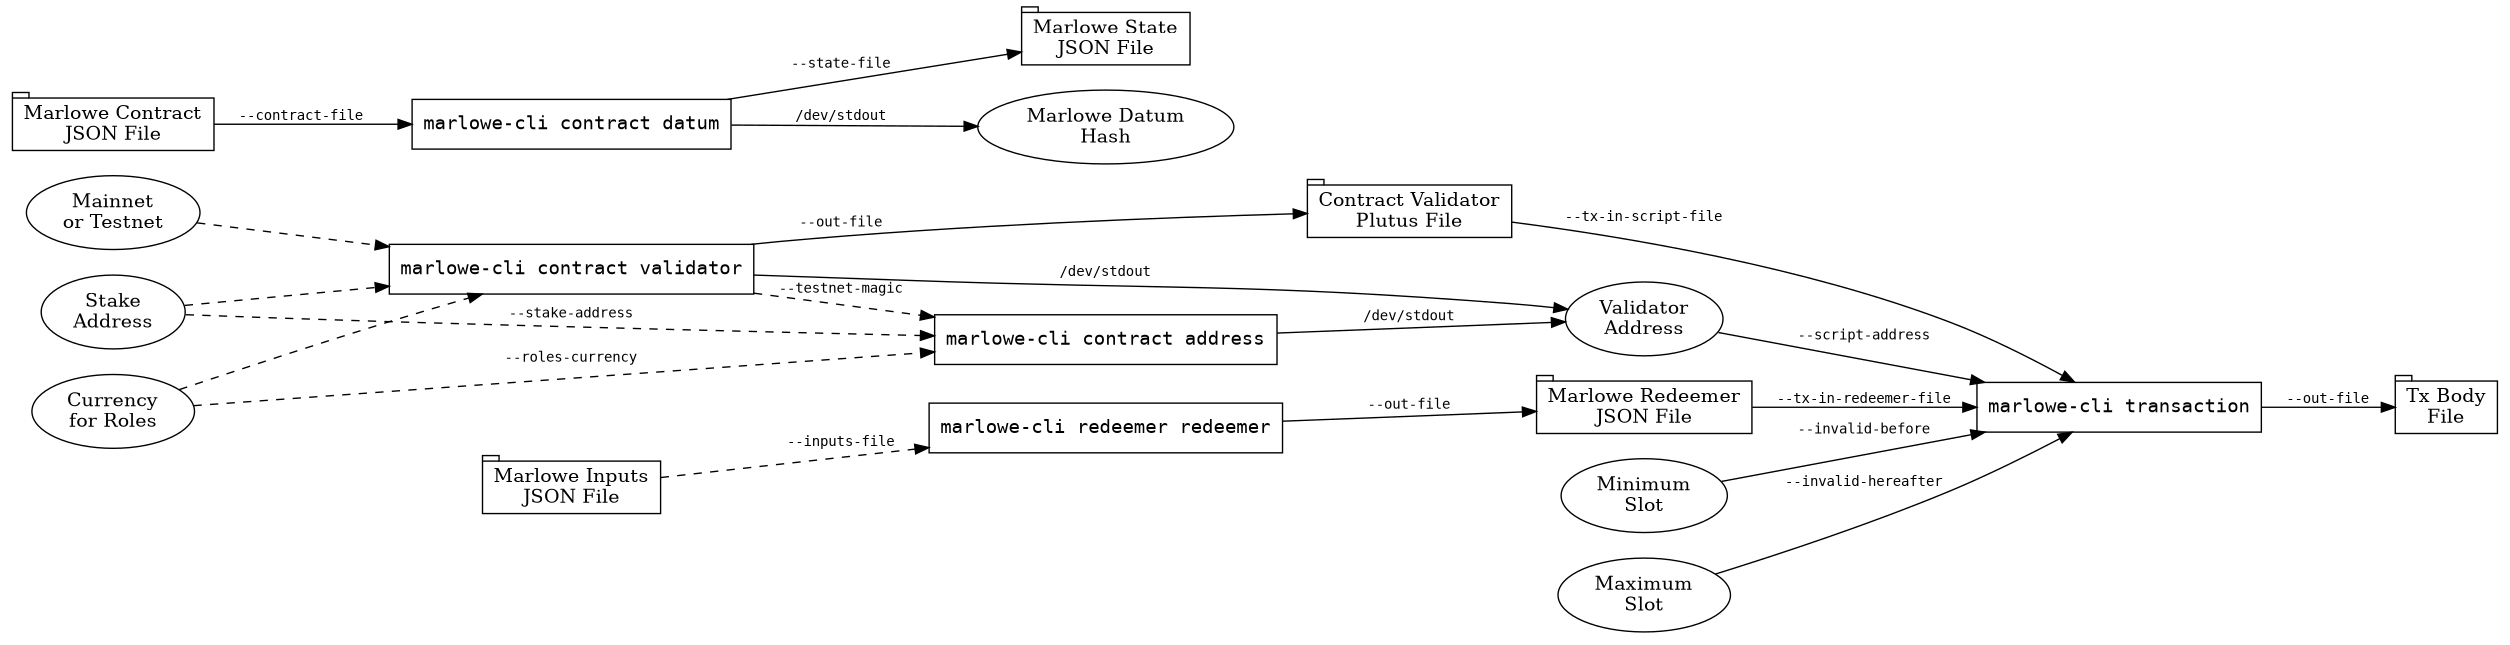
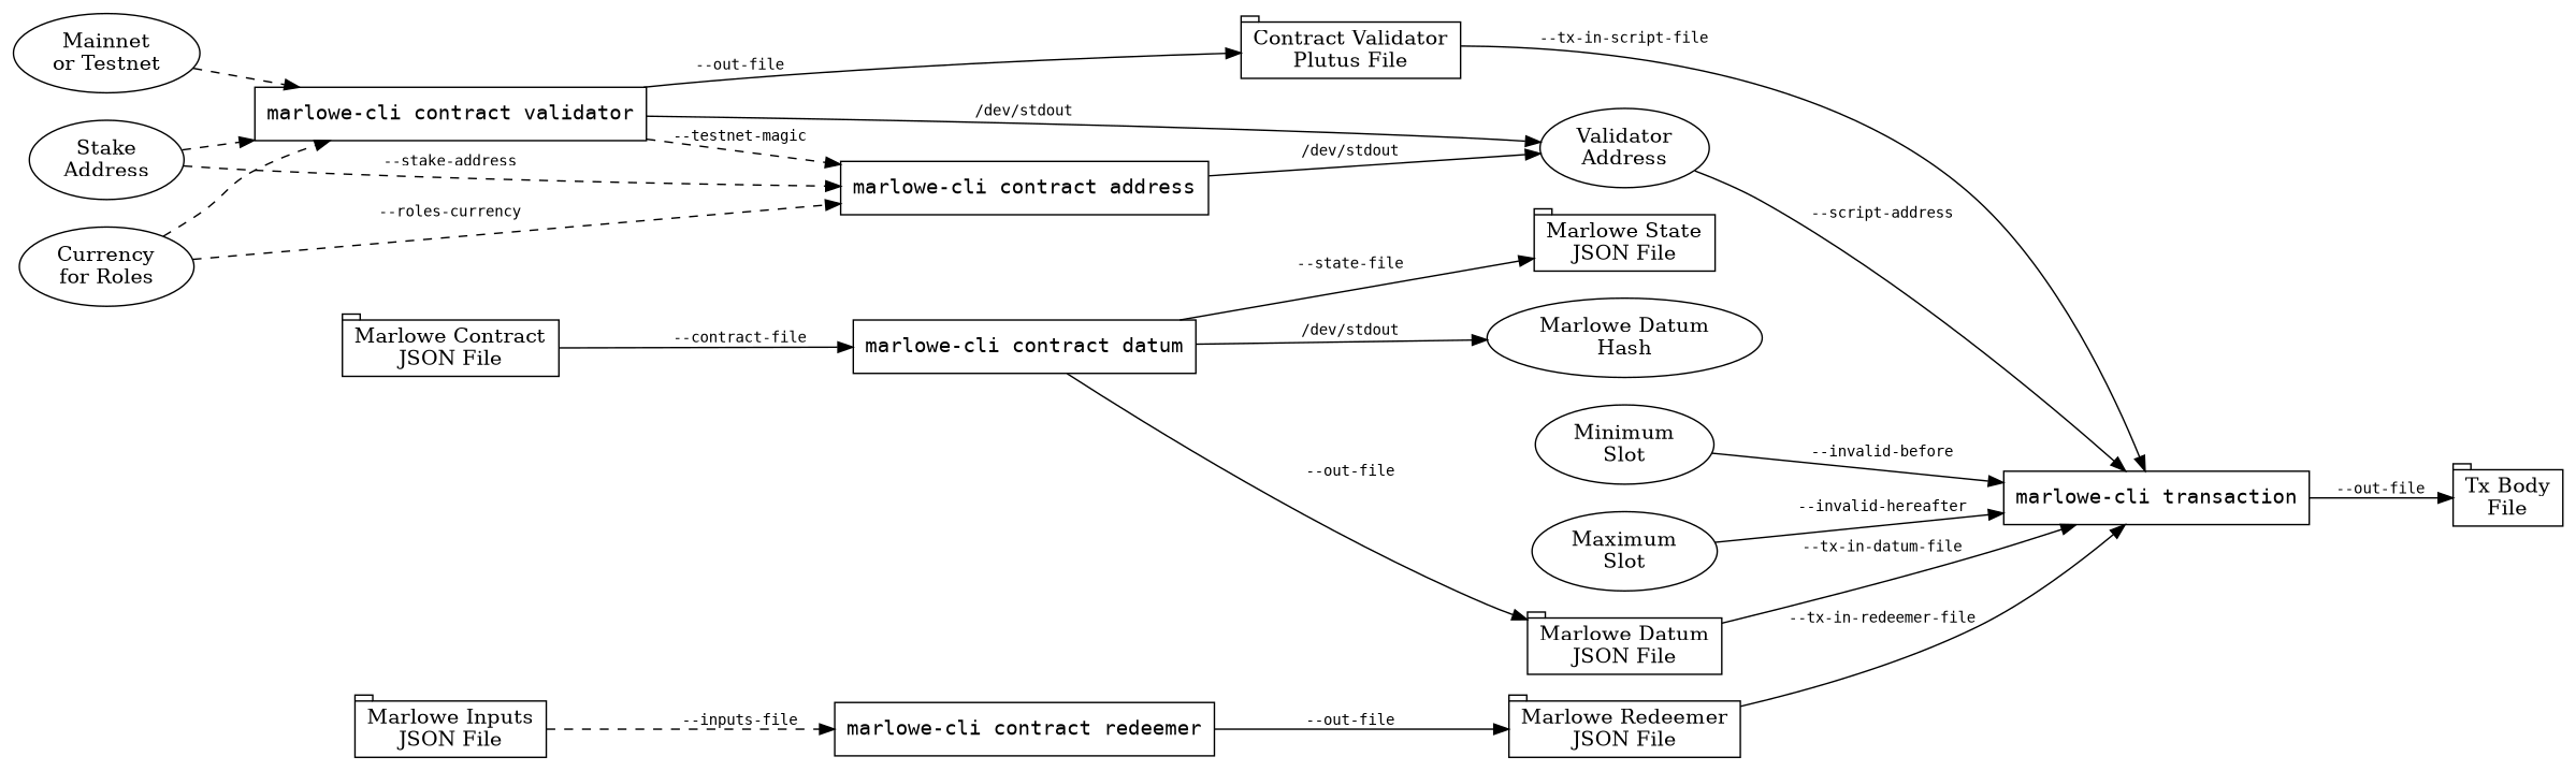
  digraph {
    rankdir=LR
    edge [fontname=monospace fontsize=10]
    n1 [label="Mainnet\nor Testnet"]
    n2 [fontname=monospace label="marlowe-cli contract validator" shape=box]
    n3 [fontname=monospace label="marlowe-cli contract address" shape=box]
    n4 [label="Validator\nAddress"]
    n5 [label="Contract Validator\nPlutus File" shape=tab]
    n6 [label="Stake\nAddress"]
    n7 [label="Currency\nfor Roles"]
    n8 [fontname=monospace label="marlowe-cli transaction" shape=box]
    n9 [label="Tx Body\nFile" shape=tab]
    n10 [label="Marlowe Contract\nJSON File" shape=tab]
    n11 [fontname=monospace label="marlowe-cli contract datum" shape=box]
    n12 [label="Marlowe State\nJSON File" shape=tab]
+   n13 [label="Marlowe Datum\nJSON File" shape=tab]
    n14 [label="Marlowe Datum\nHash"]
    n15 [label="Marlowe Inputs\nJSON File" shape=tab]
-   n16 [fontname=monospace label="marlowe-cli redeemer redeemer" shape=box]
+   n16 [fontname=monospace label="marlowe-cli contract redeemer" shape=box]
    n17 [label="Marlowe Redeemer\nJSON File" shape=tab]
    n18 [label="Minimum\nSlot"]
    n19 [label="Maximum\nSlot"]
    n1 -> n2 [style=dashed fontname="" fontsize=""]
    n2 -> n3 [label="--testnet-magic" style=dashed]
    n2 -> n4 [label="/dev/stdout"]
    n2 -> n5 [label="--out-file"]
    n3 -> n4 [label="/dev/stdout"]
    n4 -> n8 [label="--script-address"]
    n5 -> n8 [label="--tx-in-script-file"]
    n6 -> n2 [style=dashed fontname="" fontsize=""]
    n6 -> n3 [label="--stake-address" style=dashed]
    n7 -> n2 [style=dashed fontname="" fontsize=""]
    n7 -> n3 [label="--roles-currency" style=dashed]
    n8 -> n9 [label="--out-file"]
    n10 -> n11 [label="--contract-file"]
    n11 -> n12 [label="--state-file"]
+   n11 -> n13 [label="--out-file"]
    n11 -> n14 [label="/dev/stdout"]
+   n13 -> n8 [label="--tx-in-datum-file"]
    n15 -> n16 [label="--inputs-file" style=dashed]
    n16 -> n17 [label="--out-file"]
    n17 -> n8 [label="--tx-in-redeemer-file"]
    n18 -> n8 [label="--invalid-before"]
    n19 -> n8 [label="--invalid-hereafter"]
  }
